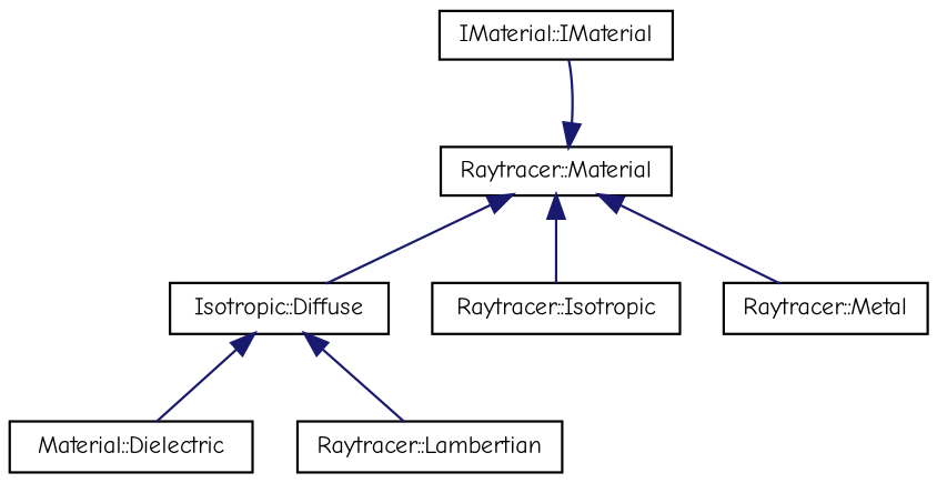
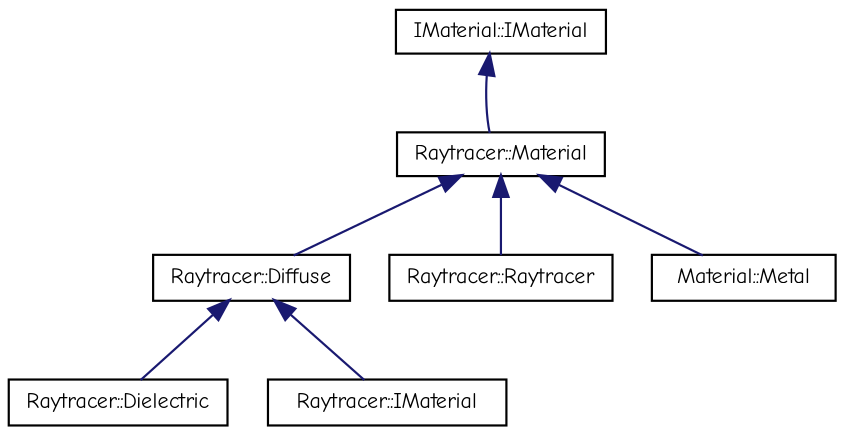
  digraph {
    fontname="Comic Neue"
    rankdir=TB
    node [color=black fillcolor=white fontname="Comic Neue" fontsize=10 shape=record style=filled]
    edge [color=midnightblue dir=back fontname="Comic Neue" fontsize=10 labelfontname=Helvetica labelfontsize=10 style=solid]
    n1 [height=0.2 label="IMaterial::IMaterial" width=0.4]
    n2 [height=0.2 label="Raytracer::Material" width=0.4]
-   n3 [height=0.2 label="Isotropic::Diffuse" width=0.4]
-   n4 [height=0.2 label="Raytracer::Isotropic" width=0.4]
-   n5 [height=0.2 label="Raytracer::Metal" width=0.4]
-   n6 [height=0.2 label="Material::Dielectric" width=0.4]
-   n7 [height=0.2 label="Raytracer::Lambertian" width=0.4]
-   n2 -> n1
+   n3 [height=0.2 label="Raytracer::Diffuse" width=0.4]
+   n4 [height=0.2 label="Raytracer::Raytracer" width=0.4]
+   n5 [height=0.2 label="Material::Metal" width=0.4]
+   n6 [height=0.2 label="Raytracer::Dielectric" width=0.4]
+   n7 [height=0.2 label="Raytracer::IMaterial" width=0.4]
+   n1 -> n2
    n2 -> n3
    n2 -> n4
    n2 -> n5
    n3 -> n6
    n3 -> n7
  }
